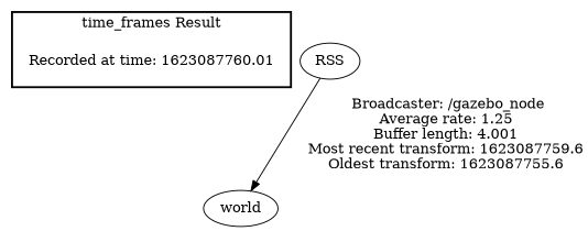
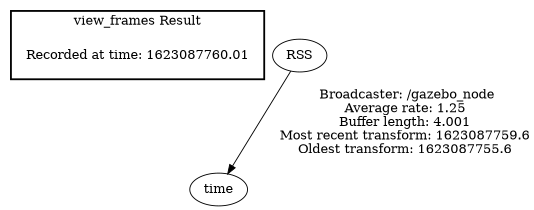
  digraph {
    "Recorded at time: 1623087760.01" [shape=plaintext]
-   world
+   world [label=time]
    RSS
    subgraph cluster_1 {
      color=black
-     label="time_frames Result"
+     label="view_frames Result"
      style=bold
      "Recorded at time: 1623087760.01"
    }
    "Recorded at time: 1623087760.01" -> world [style=invis]
    RSS -> world [label=" Broadcaster: /gazebo_node\nAverage rate: 1.25\nBuffer length: 4.001\nMost recent transform: 1623087759.6\nOldest transform: 1623087755.6\n"]
  }
